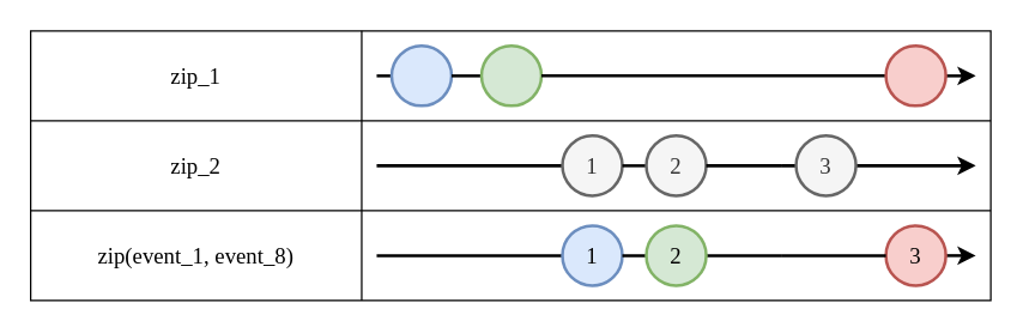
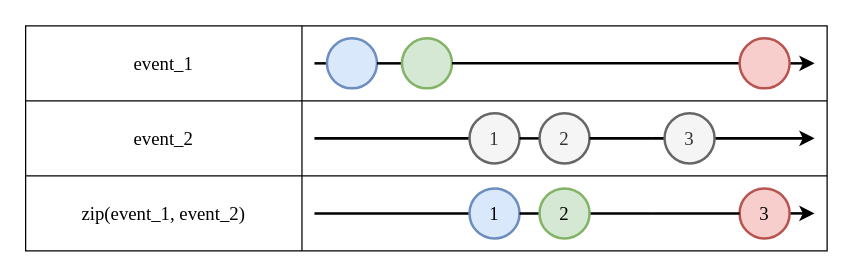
  <mxCell id="0" />
  <mxCell id="1" parent="0" />
  <mxCell id="2" value="" style="shape=table;startSize=0;container=1;collapsible=0;childLayout=tableLayout;fontSize=15;align=center;fontFamily=Lucida Console;strokeWidth=1;fillColor=none;" vertex="1" parent="1"><mxGeometry x="20" y="20" width="641" height="180" as="geometry" /></mxCell>
  <mxCell id="3" style="shape=tableRow;horizontal=0;startSize=0;swimlaneHead=0;swimlaneBody=0;strokeColor=inherit;top=0;left=0;bottom=0;right=0;collapsible=0;dropTarget=0;fillColor=none;points=[[0,0.5],[1,0.5]];portConstraint=eastwest;fontSize=15;fontFamily=Lucida Console;strokeWidth=2;" vertex="1" parent="2"><mxGeometry width="641" height="60" as="geometry" /></mxCell>
- <mxCell id="4" value="zip_1" style="shape=partialRectangle;html=1;whiteSpace=wrap;connectable=0;strokeColor=inherit;overflow=hidden;fillColor=none;top=0;left=0;bottom=0;right=0;pointerEvents=1;fontSize=15;fontFamily=Lucida Console;align=center;strokeWidth=2;" vertex="1" parent="3"><mxGeometry width="221" height="60" as="geometry"><mxRectangle width="221" height="60" as="alternateBounds" /></mxGeometry></mxCell>
+ <mxCell id="4" value="event_1" style="shape=partialRectangle;html=1;whiteSpace=wrap;connectable=0;strokeColor=inherit;overflow=hidden;fillColor=none;top=0;left=0;bottom=0;right=0;pointerEvents=1;fontSize=15;fontFamily=Lucida Console;align=center;strokeWidth=2;" vertex="1" parent="3"><mxGeometry width="221" height="60" as="geometry"><mxRectangle width="221" height="60" as="alternateBounds" /></mxGeometry></mxCell>
  <mxCell id="5" style="shape=partialRectangle;html=1;whiteSpace=wrap;connectable=0;strokeColor=inherit;overflow=hidden;fillColor=none;top=0;left=0;bottom=0;right=0;pointerEvents=1;fontSize=15;fontFamily=Lucida Console;align=center;strokeWidth=2;" vertex="1" parent="3"><mxGeometry x="221" width="420" height="60" as="geometry"><mxRectangle width="420" height="60" as="alternateBounds" /></mxGeometry></mxCell>
  <mxCell id="6" value="" style="shape=tableRow;horizontal=0;startSize=0;swimlaneHead=0;swimlaneBody=0;strokeColor=inherit;top=0;left=0;bottom=0;right=0;collapsible=0;dropTarget=0;fillColor=none;points=[[0,0.5],[1,0.5]];portConstraint=eastwest;fontSize=15;fontFamily=Lucida Console;strokeWidth=2;" vertex="1" parent="2"><mxGeometry y="60" width="641" height="60" as="geometry" /></mxCell>
- <mxCell id="7" value="zip_2" style="shape=partialRectangle;html=1;whiteSpace=wrap;connectable=0;strokeColor=inherit;overflow=hidden;fillColor=none;top=0;left=0;bottom=0;right=0;pointerEvents=1;fontSize=15;fontFamily=Lucida Console;align=center;strokeWidth=2;" vertex="1" parent="6"><mxGeometry width="221" height="60" as="geometry"><mxRectangle width="221" height="60" as="alternateBounds" /></mxGeometry></mxCell>
+ <mxCell id="7" value="event_2" style="shape=partialRectangle;html=1;whiteSpace=wrap;connectable=0;strokeColor=inherit;overflow=hidden;fillColor=none;top=0;left=0;bottom=0;right=0;pointerEvents=1;fontSize=15;fontFamily=Lucida Console;align=center;strokeWidth=2;" vertex="1" parent="6"><mxGeometry width="221" height="60" as="geometry"><mxRectangle width="221" height="60" as="alternateBounds" /></mxGeometry></mxCell>
  <mxCell id="8" value="" style="shape=partialRectangle;html=1;whiteSpace=wrap;connectable=0;strokeColor=inherit;overflow=hidden;fillColor=none;top=0;left=0;bottom=0;right=0;pointerEvents=1;fontSize=15;fontFamily=Lucida Console;align=center;strokeWidth=2;" vertex="1" parent="6"><mxGeometry x="221" width="420" height="60" as="geometry"><mxRectangle width="420" height="60" as="alternateBounds" /></mxGeometry></mxCell>
  <mxCell id="9" value="" style="shape=tableRow;horizontal=0;startSize=0;swimlaneHead=0;swimlaneBody=0;strokeColor=inherit;top=0;left=0;bottom=0;right=0;collapsible=0;dropTarget=0;fillColor=none;points=[[0,0.5],[1,0.5]];portConstraint=eastwest;fontSize=15;fontFamily=Lucida Console;strokeWidth=2;" vertex="1" parent="2"><mxGeometry y="120" width="641" height="60" as="geometry" /></mxCell>
- <mxCell id="10" value="zip(event_1, event_8)" style="shape=partialRectangle;html=1;whiteSpace=wrap;connectable=0;strokeColor=inherit;overflow=hidden;fillColor=none;top=0;left=0;bottom=0;right=0;pointerEvents=1;fontSize=15;fontFamily=Lucida Console;align=center;strokeWidth=2;" vertex="1" parent="9"><mxGeometry width="221" height="60" as="geometry"><mxRectangle width="221" height="60" as="alternateBounds" /></mxGeometry></mxCell>
+ <mxCell id="10" value="zip(event_1, event_2)" style="shape=partialRectangle;html=1;whiteSpace=wrap;connectable=0;strokeColor=inherit;overflow=hidden;fillColor=none;top=0;left=0;bottom=0;right=0;pointerEvents=1;fontSize=15;fontFamily=Lucida Console;align=center;strokeWidth=2;" vertex="1" parent="9"><mxGeometry width="221" height="60" as="geometry"><mxRectangle width="221" height="60" as="alternateBounds" /></mxGeometry></mxCell>
  <mxCell id="11" value="" style="shape=partialRectangle;html=1;whiteSpace=wrap;connectable=0;strokeColor=inherit;overflow=hidden;fillColor=none;top=0;left=0;bottom=0;right=0;pointerEvents=1;fontSize=15;fontFamily=Lucida Console;align=center;strokeWidth=2;" vertex="1" parent="9"><mxGeometry x="221" width="420" height="60" as="geometry"><mxRectangle width="420" height="60" as="alternateBounds" /></mxGeometry></mxCell>
  <mxCell id="12" value="" style="group;fontFamily=Lucida Console;fontSize=15;strokeWidth=2;" vertex="1" connectable="0" parent="1"><mxGeometry x="251" y="150" width="400" height="40" as="geometry" /></mxCell>
  <mxCell id="13" value="" style="endArrow=classic;html=1;rounded=0;endFill=1;fontFamily=Lucida Console;fontSize=15;strokeWidth=2;" edge="1" parent="12" source="16"><mxGeometry width="50" height="50" relative="1" as="geometry"><mxPoint y="20" as="sourcePoint" /><mxPoint x="400" y="20" as="targetPoint" /></mxGeometry></mxCell>
  <mxCell id="14" value="" style="endArrow=none;html=1;rounded=0;endFill=0;fontFamily=Lucida Console;fontSize=15;strokeWidth=2;" edge="1" parent="12" target="15"><mxGeometry width="50" height="50" relative="1" as="geometry"><mxPoint y="20" as="sourcePoint" /><mxPoint x="400" y="20" as="targetPoint" /></mxGeometry></mxCell>
  <mxCell id="15" value="1" style="ellipse;whiteSpace=wrap;html=1;aspect=fixed;fillColor=#dae8fc;strokeColor=#6c8ebf;fontSize=15;fontFamily=Lucida Console;strokeWidth=2;" vertex="1" parent="12"><mxGeometry x="124" width="40" height="40" as="geometry" /></mxCell>
  <mxCell id="16" value="3" style="ellipse;whiteSpace=wrap;html=1;aspect=fixed;fillColor=#f8cecc;strokeColor=#b85450;fontSize=15;fontFamily=Lucida Console;strokeWidth=2;" vertex="1" parent="12"><mxGeometry x="340" width="40" height="40" as="geometry" /></mxCell>
  <mxCell id="17" value="" style="endArrow=none;html=1;rounded=0;endFill=0;fontFamily=Lucida Console;fontSize=15;strokeWidth=2;" edge="1" parent="12" source="15"><mxGeometry width="50" height="50" relative="1" as="geometry"><mxPoint x="80" y="20" as="sourcePoint" /><mxPoint x="270" y="20" as="targetPoint" /></mxGeometry></mxCell>
  <mxCell id="18" value="" style="endArrow=none;html=1;rounded=0;endFill=0;fontFamily=Lucida Console;fontSize=15;strokeWidth=2;" edge="1" parent="12" target="16"><mxGeometry width="50" height="50" relative="1" as="geometry"><mxPoint x="270" y="20" as="sourcePoint" /><mxPoint x="400" y="20" as="targetPoint" /></mxGeometry></mxCell>
  <mxCell id="19" value="2" style="ellipse;whiteSpace=wrap;html=1;aspect=fixed;fillColor=#d5e8d4;strokeColor=#82b366;fontSize=15;fontFamily=Lucida Console;strokeWidth=2;" vertex="1" parent="12"><mxGeometry x="180" width="40" height="40" as="geometry" /></mxCell>
  <mxCell id="20" value="" style="group;fontFamily=Lucida Console;fontSize=15;strokeWidth=2;" vertex="1" connectable="0" parent="1"><mxGeometry x="251" y="90" width="400" height="40" as="geometry" /></mxCell>
  <mxCell id="21" value="" style="endArrow=classic;html=1;rounded=0;fontFamily=Lucida Console;fontSize=15;strokeWidth=2;" edge="1" parent="20"><mxGeometry width="50" height="50" relative="1" as="geometry"><mxPoint x="270.0" y="20" as="sourcePoint" /><mxPoint x="400" y="20" as="targetPoint" /></mxGeometry></mxCell>
  <mxCell id="22" value="" style="endArrow=none;html=1;rounded=0;endFill=0;fontFamily=Lucida Console;fontSize=15;strokeWidth=2;" edge="1" parent="20" target="23"><mxGeometry width="50" height="50" relative="1" as="geometry"><mxPoint y="20" as="sourcePoint" /><mxPoint x="400" y="20" as="targetPoint" /></mxGeometry></mxCell>
  <mxCell id="23" value="1" style="ellipse;whiteSpace=wrap;html=1;aspect=fixed;fillColor=#f5f5f5;strokeColor=#666666;fontSize=15;align=center;fontFamily=Lucida Console;strokeWidth=2;fontColor=#333333;" vertex="1" parent="20"><mxGeometry x="124" width="40" height="40" as="geometry" /></mxCell>
  <mxCell id="24" value="" style="endArrow=none;html=1;rounded=0;endFill=0;fontFamily=Lucida Console;fontSize=15;strokeWidth=2;" edge="1" parent="20" source="23" target="25"><mxGeometry width="50" height="50" relative="1" as="geometry"><mxPoint x="80" y="20" as="sourcePoint" /><mxPoint x="400" y="20" as="targetPoint" /></mxGeometry></mxCell>
  <mxCell id="25" value="2" style="ellipse;whiteSpace=wrap;html=1;aspect=fixed;fillColor=#f5f5f5;strokeColor=#666666;fontSize=15;fontFamily=Lucida Console;strokeWidth=2;fontColor=#333333;" vertex="1" parent="20"><mxGeometry x="180" width="40" height="40" as="geometry" /></mxCell>
  <mxCell id="26" value="" style="endArrow=none;html=1;rounded=0;endFill=0;fontFamily=Lucida Console;fontSize=15;strokeWidth=2;" edge="1" parent="20" source="25"><mxGeometry width="50" height="50" relative="1" as="geometry"><mxPoint x="160" y="20" as="sourcePoint" /><mxPoint x="270" y="20" as="targetPoint" /></mxGeometry></mxCell>
  <mxCell id="27" value="3" style="ellipse;whiteSpace=wrap;html=1;aspect=fixed;fillColor=#f5f5f5;strokeColor=#666666;fontSize=15;fontFamily=Lucida Console;strokeWidth=2;fontColor=#333333;" vertex="1" parent="20"><mxGeometry x="280" width="40" height="40" as="geometry" /></mxCell>
  <mxCell id="28" value="" style="group;fontFamily=Lucida Console;fontSize=15;strokeWidth=2;" vertex="1" connectable="0" parent="1"><mxGeometry x="251" y="30" width="400" height="40" as="geometry" /></mxCell>
  <mxCell id="29" value="" style="endArrow=classic;html=1;rounded=0;fontFamily=Lucida Console;fontSize=15;strokeWidth=2;" edge="1" parent="28" source="35"><mxGeometry width="50" height="50" relative="1" as="geometry"><mxPoint y="20" as="sourcePoint" /><mxPoint x="400" y="20" as="targetPoint" /></mxGeometry></mxCell>
  <mxCell id="30" value="" style="endArrow=none;html=1;rounded=0;endFill=0;fontFamily=Lucida Console;fontSize=15;strokeWidth=2;" edge="1" parent="28" target="31"><mxGeometry width="50" height="50" relative="1" as="geometry"><mxPoint y="20" as="sourcePoint" /><mxPoint x="400" y="20" as="targetPoint" /></mxGeometry></mxCell>
  <mxCell id="31" value="" style="ellipse;whiteSpace=wrap;html=1;aspect=fixed;fillColor=#dae8fc;strokeColor=#6c8ebf;fontSize=15;align=center;fontFamily=Lucida Console;strokeWidth=2;" vertex="1" parent="28"><mxGeometry x="10" width="40" height="40" as="geometry" /></mxCell>
  <mxCell id="32" value="" style="endArrow=none;html=1;rounded=0;endFill=0;fontFamily=Lucida Console;fontSize=15;strokeWidth=2;" edge="1" parent="28" source="31" target="33"><mxGeometry width="50" height="50" relative="1" as="geometry"><mxPoint x="80" y="20" as="sourcePoint" /><mxPoint x="400" y="20" as="targetPoint" /></mxGeometry></mxCell>
  <mxCell id="33" value="" style="ellipse;whiteSpace=wrap;html=1;aspect=fixed;fillColor=#d5e8d4;strokeColor=#82b366;fontSize=15;fontFamily=Lucida Console;strokeWidth=2;" vertex="1" parent="28"><mxGeometry x="70" width="40" height="40" as="geometry" /></mxCell>
  <mxCell id="34" value="" style="endArrow=none;html=1;rounded=0;endFill=0;fontFamily=Lucida Console;fontSize=15;strokeWidth=2;" edge="1" parent="28" source="33" target="35"><mxGeometry width="50" height="50" relative="1" as="geometry"><mxPoint x="160" y="20" as="sourcePoint" /><mxPoint x="400" y="20" as="targetPoint" /></mxGeometry></mxCell>
  <mxCell id="35" value="" style="ellipse;whiteSpace=wrap;html=1;aspect=fixed;fillColor=#f8cecc;strokeColor=#b85450;fontSize=15;fontFamily=Lucida Console;strokeWidth=2;" vertex="1" parent="28"><mxGeometry x="340" width="40" height="40" as="geometry" /></mxCell>
